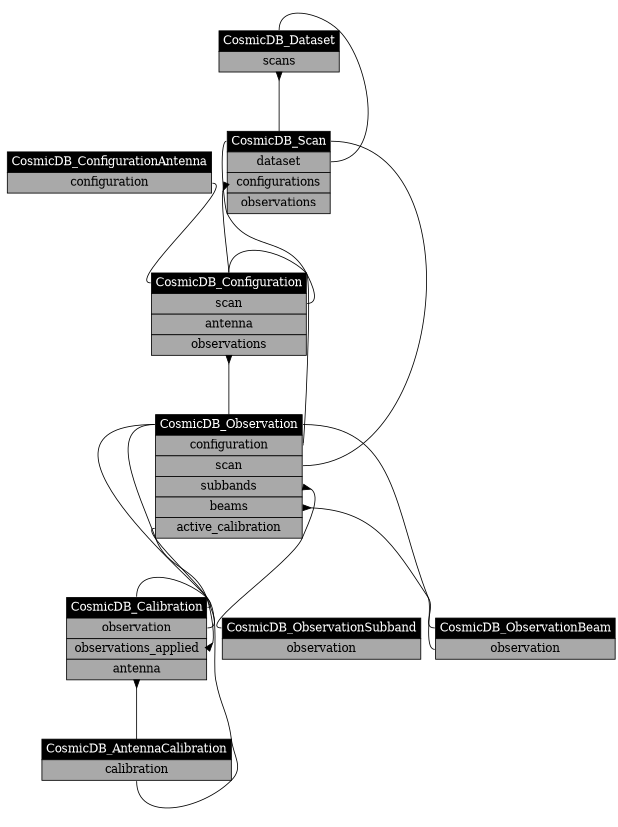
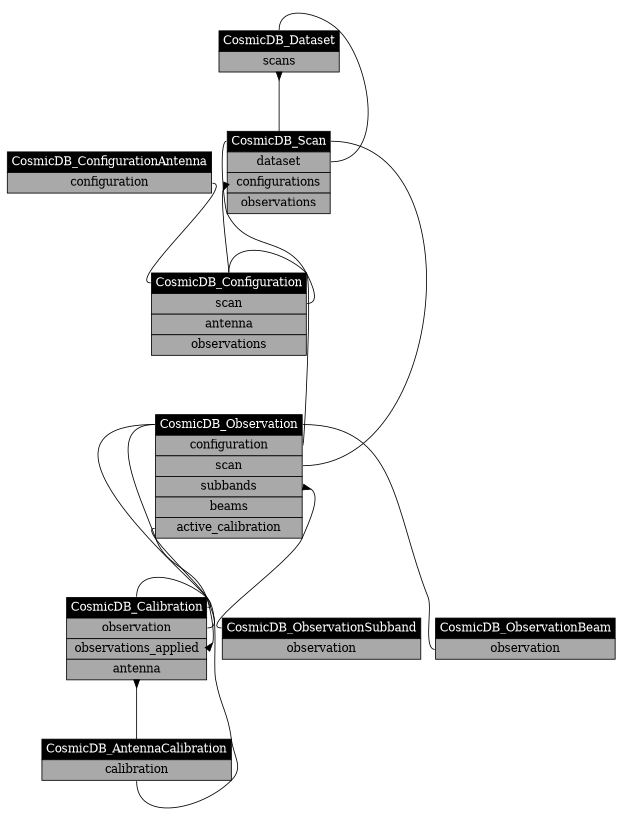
  digraph {
    rankdir=TB
    ranksep=1.0
    node [shape=plain]
    edge [arrowtail=none dir=back headport=class tailport=scan]
    n1 [label=<<table border="0" cellborder="1" cellspacing="0" cellpadding="4"> 	<tr><td bgcolor="black" port="class"><font color="white">CosmicDB_Dataset</font></td></tr> 	<tr><td bgcolor="darkgrey" port="scans">scans</td></tr> </table>>]
    n2 [label=<<table border="0" cellborder="1" cellspacing="0" cellpadding="4"> 	<tr><td bgcolor="black" port="class"><font color="white">CosmicDB_Scan</font></td></tr> 	<tr><td bgcolor="darkgrey" port="dataset">dataset</td></tr> 	<tr><td bgcolor="darkgrey" port="configurations">configurations</td></tr> 	<tr><td bgcolor="darkgrey" port="observations">observations</td></tr> </table>>]
    n3 [label=<<table border="0" cellborder="1" cellspacing="0" cellpadding="4"> 	<tr><td bgcolor="black" port="class"><font color="white">CosmicDB_Configuration</font></td></tr> 	<tr><td bgcolor="darkgrey" port="scan">scan</td></tr> 	<tr><td bgcolor="darkgrey" port="antenna">antenna</td></tr> 	<tr><td bgcolor="darkgrey" port="observations">observations</td></tr> </table>>]
    n4 [label=<<table border="0" cellborder="1" cellspacing="0" cellpadding="4"> 	<tr><td bgcolor="black" port="class"><font color="white">CosmicDB_Observation</font></td></tr> 	<tr><td bgcolor="darkgrey" port="configuration">configuration</td></tr> 	<tr><td bgcolor="darkgrey" port="scan">scan</td></tr> 	<tr><td bgcolor="darkgrey" port="subbands">subbands</td></tr> 	<tr><td bgcolor="darkgrey" port="beams">beams</td></tr> 	<tr><td bgcolor="darkgrey" port="active_calibration">active_calibration</td></tr> </table>>]
    n5 [label=<<table border="0" cellborder="1" cellspacing="0" cellpadding="4"> 	<tr><td bgcolor="black" port="class"><font color="white">CosmicDB_Calibration</font></td></tr> 	<tr><td bgcolor="darkgrey" port="observation">observation</td></tr> 	<tr><td bgcolor="darkgrey" port="observations_applied">observations_applied</td></tr> 	<tr><td bgcolor="darkgrey" port="antenna">antenna</td></tr> </table>>]
    n6 [label=<<table border="0" cellborder="1" cellspacing="0" cellpadding="4"> 	<tr><td bgcolor="black" port="class"><font color="white">CosmicDB_ObservationSubband</font></td></tr> 	<tr><td bgcolor="darkgrey" port="observation">observation</td></tr> </table>>]
    n7 [label=<<table border="0" cellborder="1" cellspacing="0" cellpadding="4"> 	<tr><td bgcolor="black" port="class"><font color="white">CosmicDB_ObservationBeam</font></td></tr> 	<tr><td bgcolor="darkgrey" port="observation">observation</td></tr> </table>>]
    n8 [label=<<table border="0" cellborder="1" cellspacing="0" cellpadding="4"> 	<tr><td bgcolor="black" port="class"><font color="white">CosmicDB_ConfigurationAntenna</font></td></tr> 	<tr><td bgcolor="darkgrey" port="configuration">configuration</td></tr> </table>>]
    n9 [label=<<table border="0" cellborder="1" cellspacing="0" cellpadding="4"> 	<tr><td bgcolor="black" port="class"><font color="white">CosmicDB_AntennaCalibration</font></td></tr> 	<tr><td bgcolor="darkgrey" port="calibration">calibration</td></tr> </table>>]
    n1 -> n2 [arrowtail=inv tailport=scans]
    n2 -> n1 [tailport=dataset]
    n2 -> n3 [arrowtail=inv tailport=configurations]
    n3 -> n2
-   n3 -> n4 [arrowtail=inv tailport=observations]
    n4 -> n2
    n4 -> n3 [tailport=configuration]
    n4 -> n5 [tailport=active_calibration]
    n4 -> n6 [arrowtail=inv tailport=subbands]
-   n4 -> n7 [arrowtail=inv tailport=beams]
    n5 -> n4 [tailport=observation]
    n5 -> n4 [arrowtail=inv tailport=observations_applied]
    n5 -> n9 [arrowtail=inv tailport=antenna]
    n7 -> n4 [tailport=observation]
    n8 -> n3 [tailport=configuration]
    n9 -> n5 [tailport=calibration]
  }
